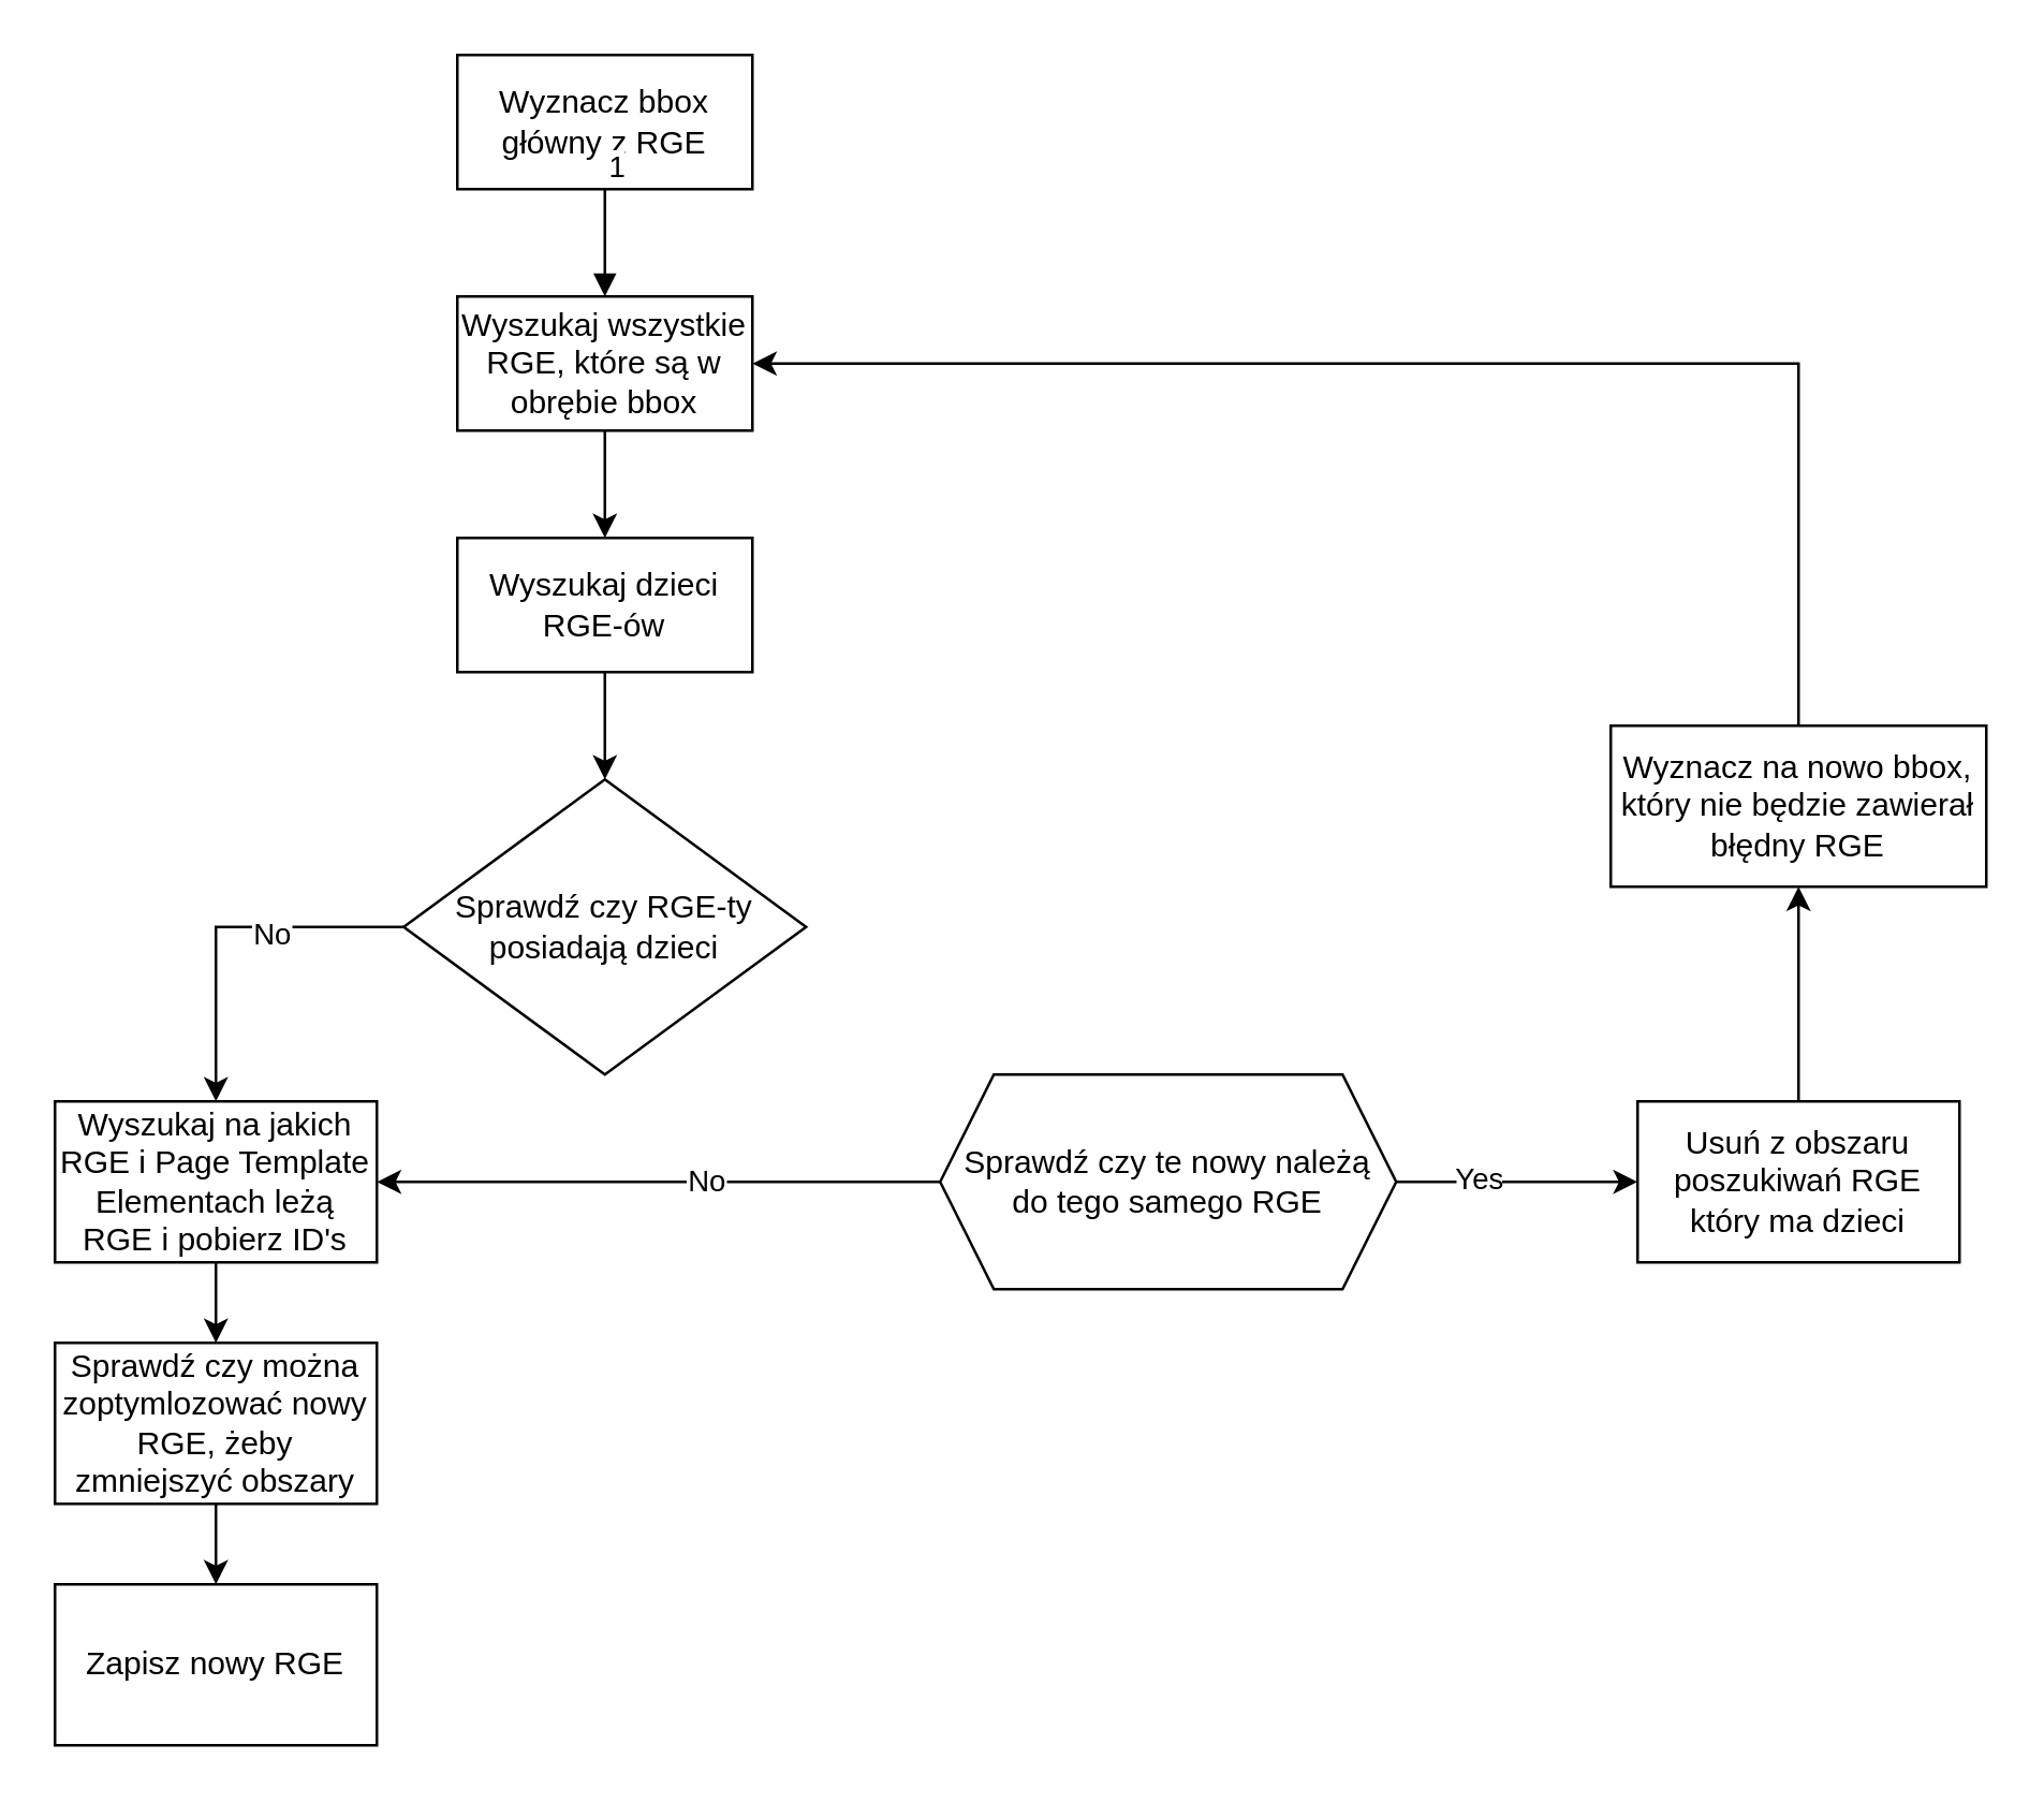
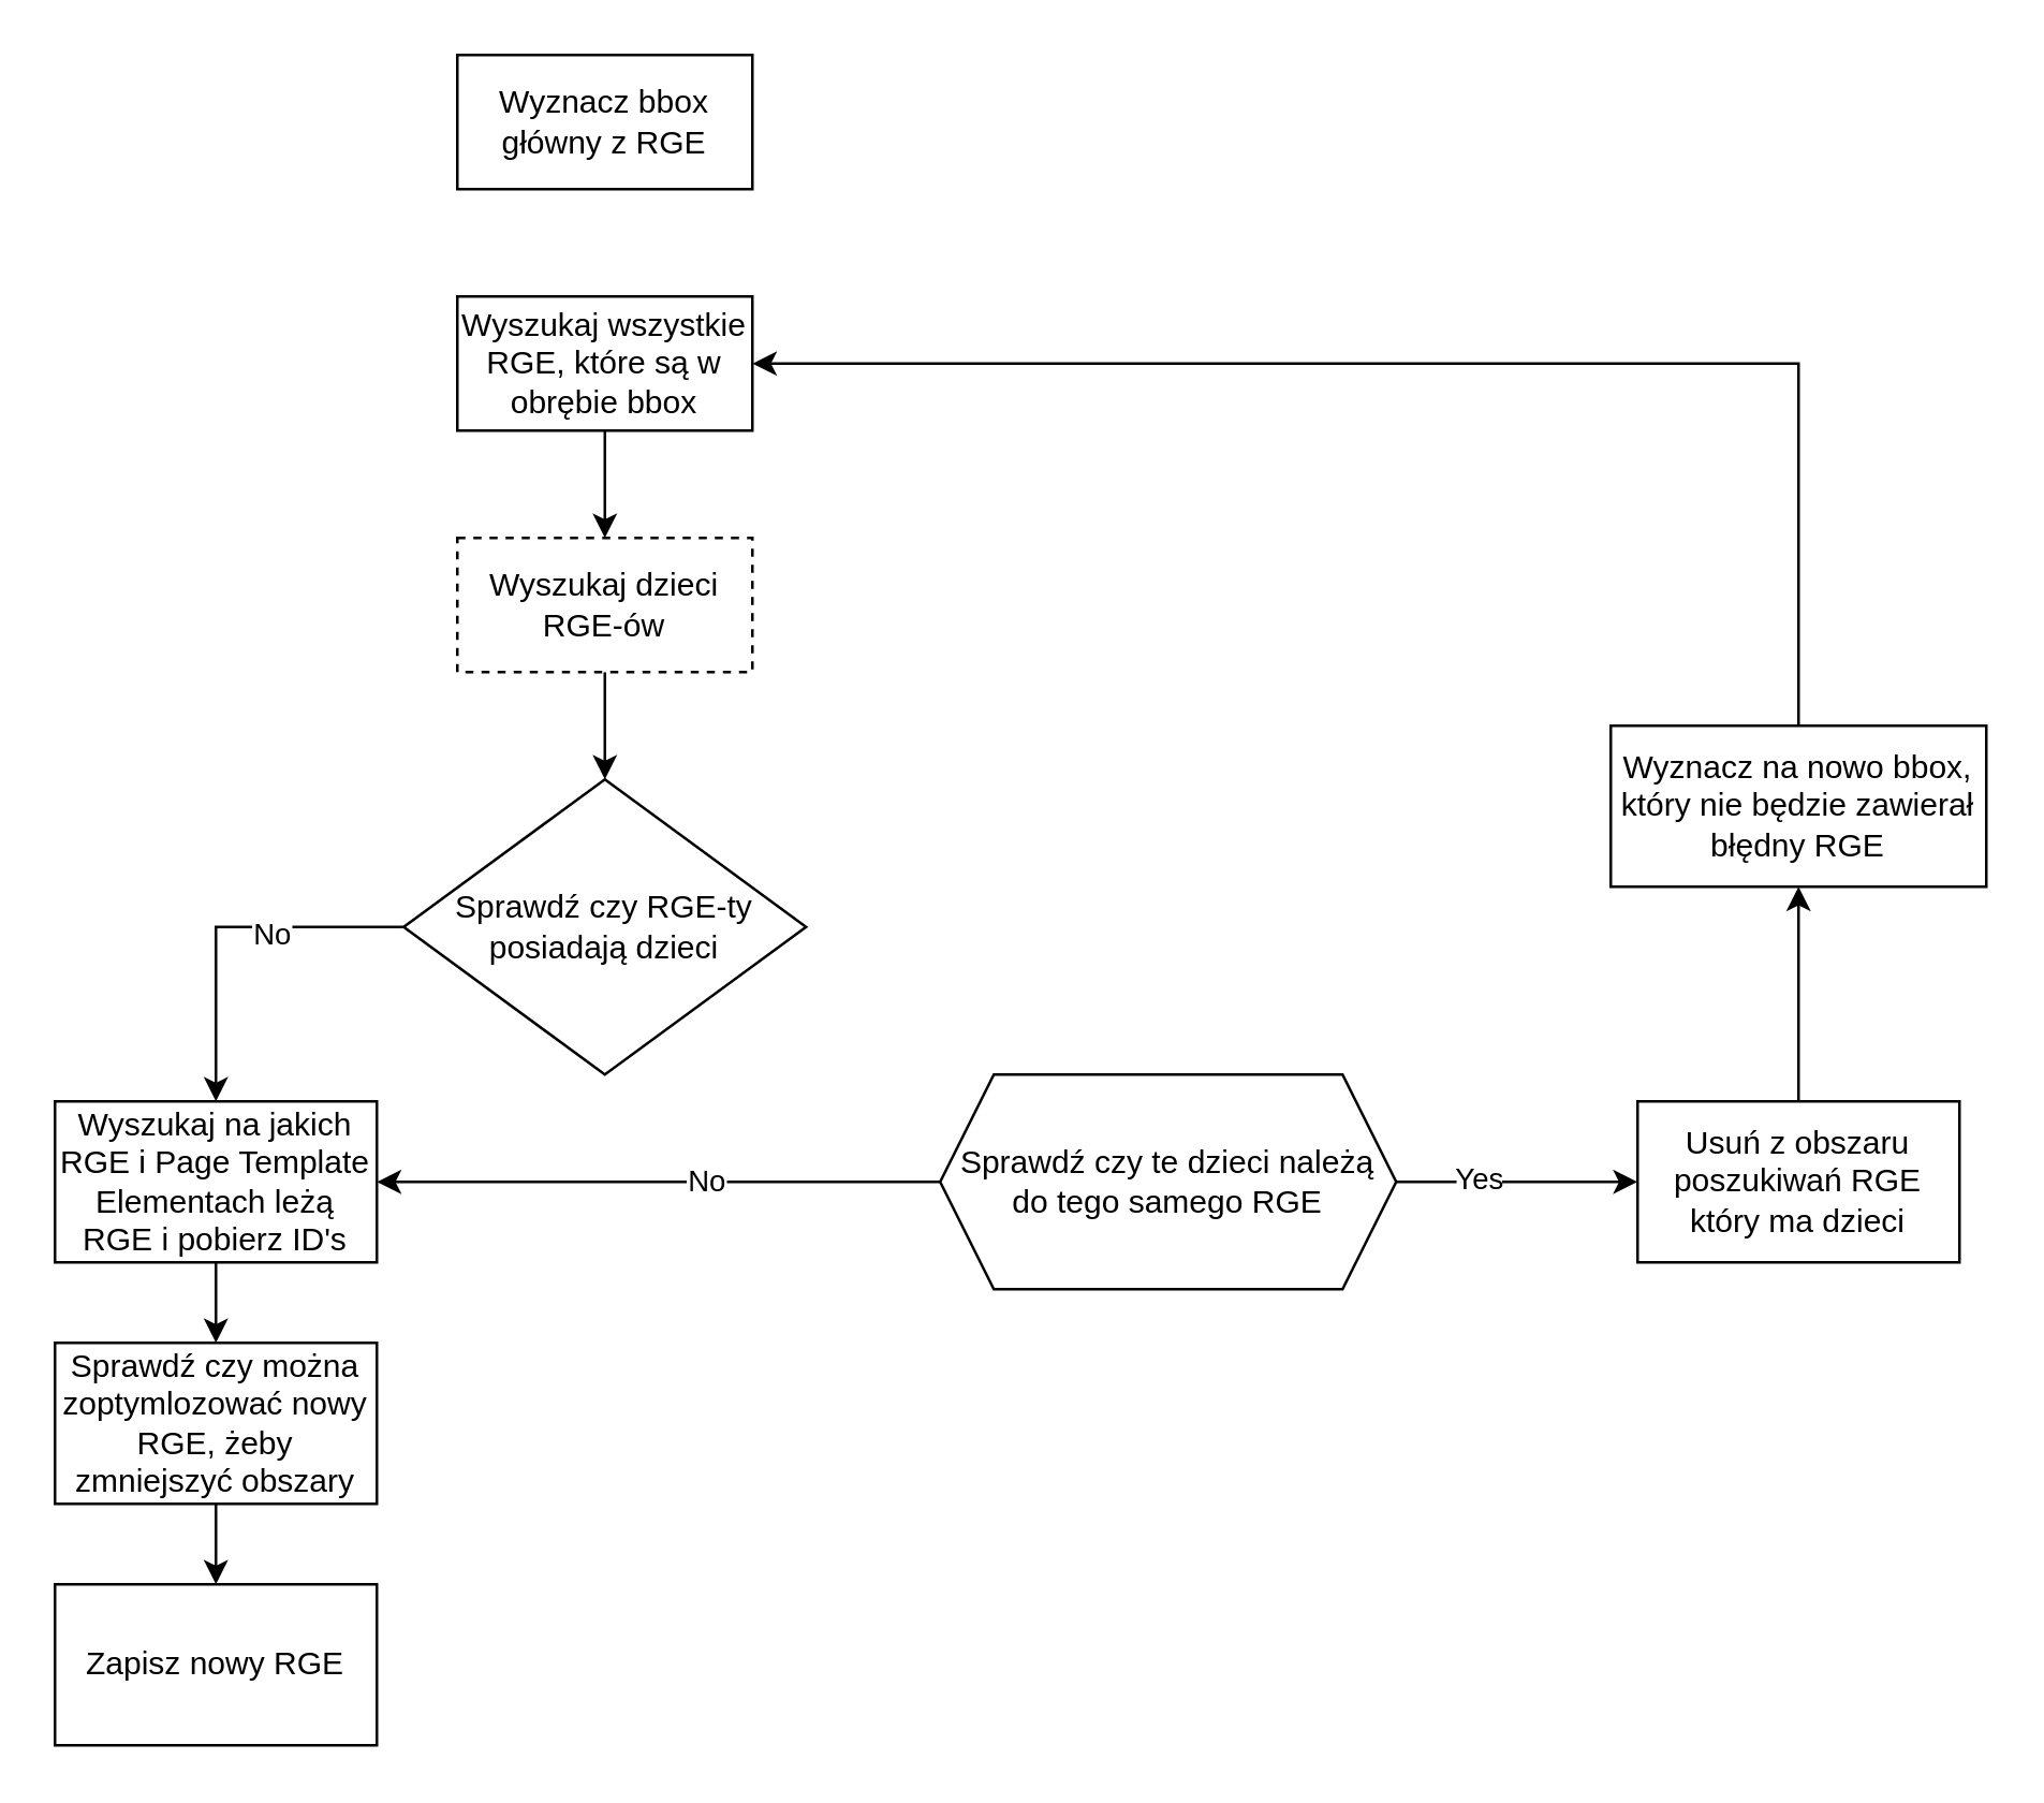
  <mxCell id="0" />
  <mxCell id="1" parent="0" />
  <mxCell id="2" value="Wyznacz bbox główny z RGE" style="html=1;whiteSpace=wrap;" vertex="1" parent="1"><mxGeometry x="170" y="20" width="110" height="50" as="geometry" /></mxCell>
  <mxCell id="3" value="" style="edgeStyle=orthogonalEdgeStyle;rounded=0;orthogonalLoop=1;jettySize=auto;html=1;" edge="1" parent="1" source="4" target="8"><mxGeometry relative="1" as="geometry" /></mxCell>
  <mxCell id="4" value="Wyszukaj wszystkie RGE, które są w obrębie bbox" style="html=1;whiteSpace=wrap;" vertex="1" parent="1"><mxGeometry x="170" y="110" width="110" height="50" as="geometry" /></mxCell>
- <mxCell id="5" value="" style="endArrow=block;endFill=1;html=1;edgeStyle=orthogonalEdgeStyle;align=left;verticalAlign=top;rounded=0;exitX=0.5;exitY=1;exitDx=0;exitDy=0;entryX=0.5;entryY=0;entryDx=0;entryDy=0;" edge="1" parent="1" source="2" target="4"><mxGeometry x="-1" relative="1" as="geometry"><mxPoint x="340" y="390" as="sourcePoint" /><mxPoint x="500" y="390" as="targetPoint" /></mxGeometry></mxCell>
- <mxCell id="6" value="1" style="edgeLabel;resizable=0;html=1;align=left;verticalAlign=bottom;" connectable="0" vertex="1" parent="5"><mxGeometry x="-1" relative="1" as="geometry" /></mxCell>
  <mxCell id="7" value="" style="edgeStyle=orthogonalEdgeStyle;rounded=0;orthogonalLoop=1;jettySize=auto;html=1;entryX=0.5;entryY=0;entryDx=0;entryDy=0;" edge="1" parent="1" source="8" target="11"><mxGeometry relative="1" as="geometry"><mxPoint x="225" y="290" as="targetPoint" /></mxGeometry></mxCell>
- <mxCell id="8" value="Wyszukaj dzieci RGE-ów" style="html=1;whiteSpace=wrap;" vertex="1" parent="1"><mxGeometry x="170" y="200" width="110" height="50" as="geometry" /></mxCell>
+ <mxCell id="8" value="Wyszukaj dzieci RGE-ów" style="html=1;whiteSpace=wrap;dashed=1;" vertex="1" parent="1"><mxGeometry x="170" y="200" width="110" height="50" as="geometry" /></mxCell>
  <mxCell id="9" value="" style="edgeStyle=orthogonalEdgeStyle;rounded=0;orthogonalLoop=1;jettySize=auto;html=1;" edge="1" parent="1" source="11" target="13"><mxGeometry relative="1" as="geometry" /></mxCell>
  <mxCell id="10" value="No" style="edgeLabel;html=1;align=center;verticalAlign=middle;resizable=0;points=[];" vertex="1" connectable="0" parent="9"><mxGeometry x="-0.265" y="2" relative="1" as="geometry"><mxPoint as="offset" /></mxGeometry></mxCell>
  <mxCell id="11" value="Sprawdź czy RGE-ty posiadają dzieci" style="rhombus;whiteSpace=wrap;html=1;" vertex="1" parent="1"><mxGeometry x="150" y="290" width="150" height="110" as="geometry" /></mxCell>
  <mxCell id="12" value="" style="edgeStyle=orthogonalEdgeStyle;rounded=0;orthogonalLoop=1;jettySize=auto;html=1;" edge="1" parent="1" source="13" target="15"><mxGeometry relative="1" as="geometry" /></mxCell>
  <mxCell id="13" value="Wyszukaj na jakich RGE i Page Template Elementach leżą RGE i pobierz ID's" style="whiteSpace=wrap;html=1;" vertex="1" parent="1"><mxGeometry x="20" y="410" width="120" height="60" as="geometry" /></mxCell>
  <mxCell id="14" value="" style="edgeStyle=orthogonalEdgeStyle;rounded=0;orthogonalLoop=1;jettySize=auto;html=1;" edge="1" parent="1" source="15" target="16"><mxGeometry relative="1" as="geometry" /></mxCell>
  <mxCell id="15" value="Sprawdź czy można zoptymlozować nowy RGE, żeby zmniejszyć obszary" style="whiteSpace=wrap;html=1;" vertex="1" parent="1"><mxGeometry x="20" y="500" width="120" height="60" as="geometry" /></mxCell>
  <mxCell id="16" value="Zapisz nowy RGE" style="whiteSpace=wrap;html=1;" vertex="1" parent="1"><mxGeometry x="20" y="590" width="120" height="60" as="geometry" /></mxCell>
  <mxCell id="17" value="" style="edgeStyle=orthogonalEdgeStyle;rounded=0;orthogonalLoop=1;jettySize=auto;html=1;" edge="1" parent="1" source="21" target="13"><mxGeometry relative="1" as="geometry"><mxPoint x="455" y="430" as="targetPoint" /></mxGeometry></mxCell>
  <mxCell id="18" value="No" style="edgeLabel;html=1;align=center;verticalAlign=middle;resizable=0;points=[];" vertex="1" connectable="0" parent="17"><mxGeometry x="-0.162" y="-1" relative="1" as="geometry"><mxPoint as="offset" /></mxGeometry></mxCell>
  <mxCell id="19" value="" style="edgeStyle=orthogonalEdgeStyle;rounded=0;orthogonalLoop=1;jettySize=auto;html=1;" edge="1" parent="1" source="21" target="23"><mxGeometry relative="1" as="geometry" /></mxCell>
  <mxCell id="20" value="Yes" style="edgeLabel;html=1;align=center;verticalAlign=middle;resizable=0;points=[];" vertex="1" connectable="0" parent="19"><mxGeometry x="-0.333" y="2" relative="1" as="geometry"><mxPoint as="offset" /></mxGeometry></mxCell>
- <mxCell id="21" value="Sprawdź czy te nowy należą do tego samego RGE" style="shape=hexagon;perimeter=hexagonPerimeter2;whiteSpace=wrap;html=1;fixedSize=1;" vertex="1" parent="1"><mxGeometry x="350" y="400" width="170" height="80" as="geometry" /></mxCell>
+ <mxCell id="21" value="Sprawdź czy te dzieci należą do tego samego RGE" style="shape=hexagon;perimeter=hexagonPerimeter2;whiteSpace=wrap;html=1;fixedSize=1;" vertex="1" parent="1"><mxGeometry x="350" y="400" width="170" height="80" as="geometry" /></mxCell>
  <mxCell id="22" value="" style="edgeStyle=orthogonalEdgeStyle;rounded=0;orthogonalLoop=1;jettySize=auto;html=1;" edge="1" parent="1" source="23" target="24"><mxGeometry relative="1" as="geometry" /></mxCell>
  <mxCell id="23" value="Usuń z obszaru poszukiwań RGE który ma dzieci" style="whiteSpace=wrap;html=1;" vertex="1" parent="1"><mxGeometry x="610" y="410" width="120" height="60" as="geometry" /></mxCell>
  <mxCell id="24" value="Wyznacz na nowo bbox, który nie będzie zawierał błędny RGE" style="whiteSpace=wrap;html=1;" vertex="1" parent="1"><mxGeometry x="600" y="270" width="140" height="60" as="geometry" /></mxCell>
  <mxCell id="25" value="" style="endArrow=classic;html=1;rounded=0;entryX=1;entryY=0.5;entryDx=0;entryDy=0;exitX=0.5;exitY=0;exitDx=0;exitDy=0;" edge="1" parent="1" source="24" target="4"><mxGeometry width="50" height="50" relative="1" as="geometry"><mxPoint x="400" y="410" as="sourcePoint" /><mxPoint x="450" y="360" as="targetPoint" /><Array as="points"><mxPoint x="670" y="135" /></Array></mxGeometry></mxCell>
